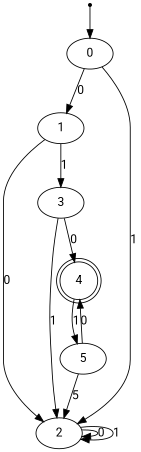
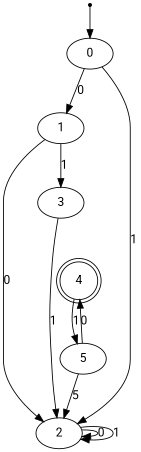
  digraph {
    fontname=Roboto
    rankdir=TB
    node [fontname=Roboto]
    edge [fontname=Roboto]
    inic [shape=point]
    0
    1
    2
    3
    4 [shape=doublecircle]
    5
    inic -> 0
    0 -> 1 [label=0]
    0 -> 2 [label=1]
    1 -> 2 [label=0]
    1 -> 3 [label=1]
    2 -> 2 [label=0]
    2 -> 2 [label=1]
    3 -> 2 [label=1]
-   3 -> 4 [label=0]
    4 -> 5 [label=1]
    5 -> 2 [label=5]
    5 -> 4 [label=0]
  }
